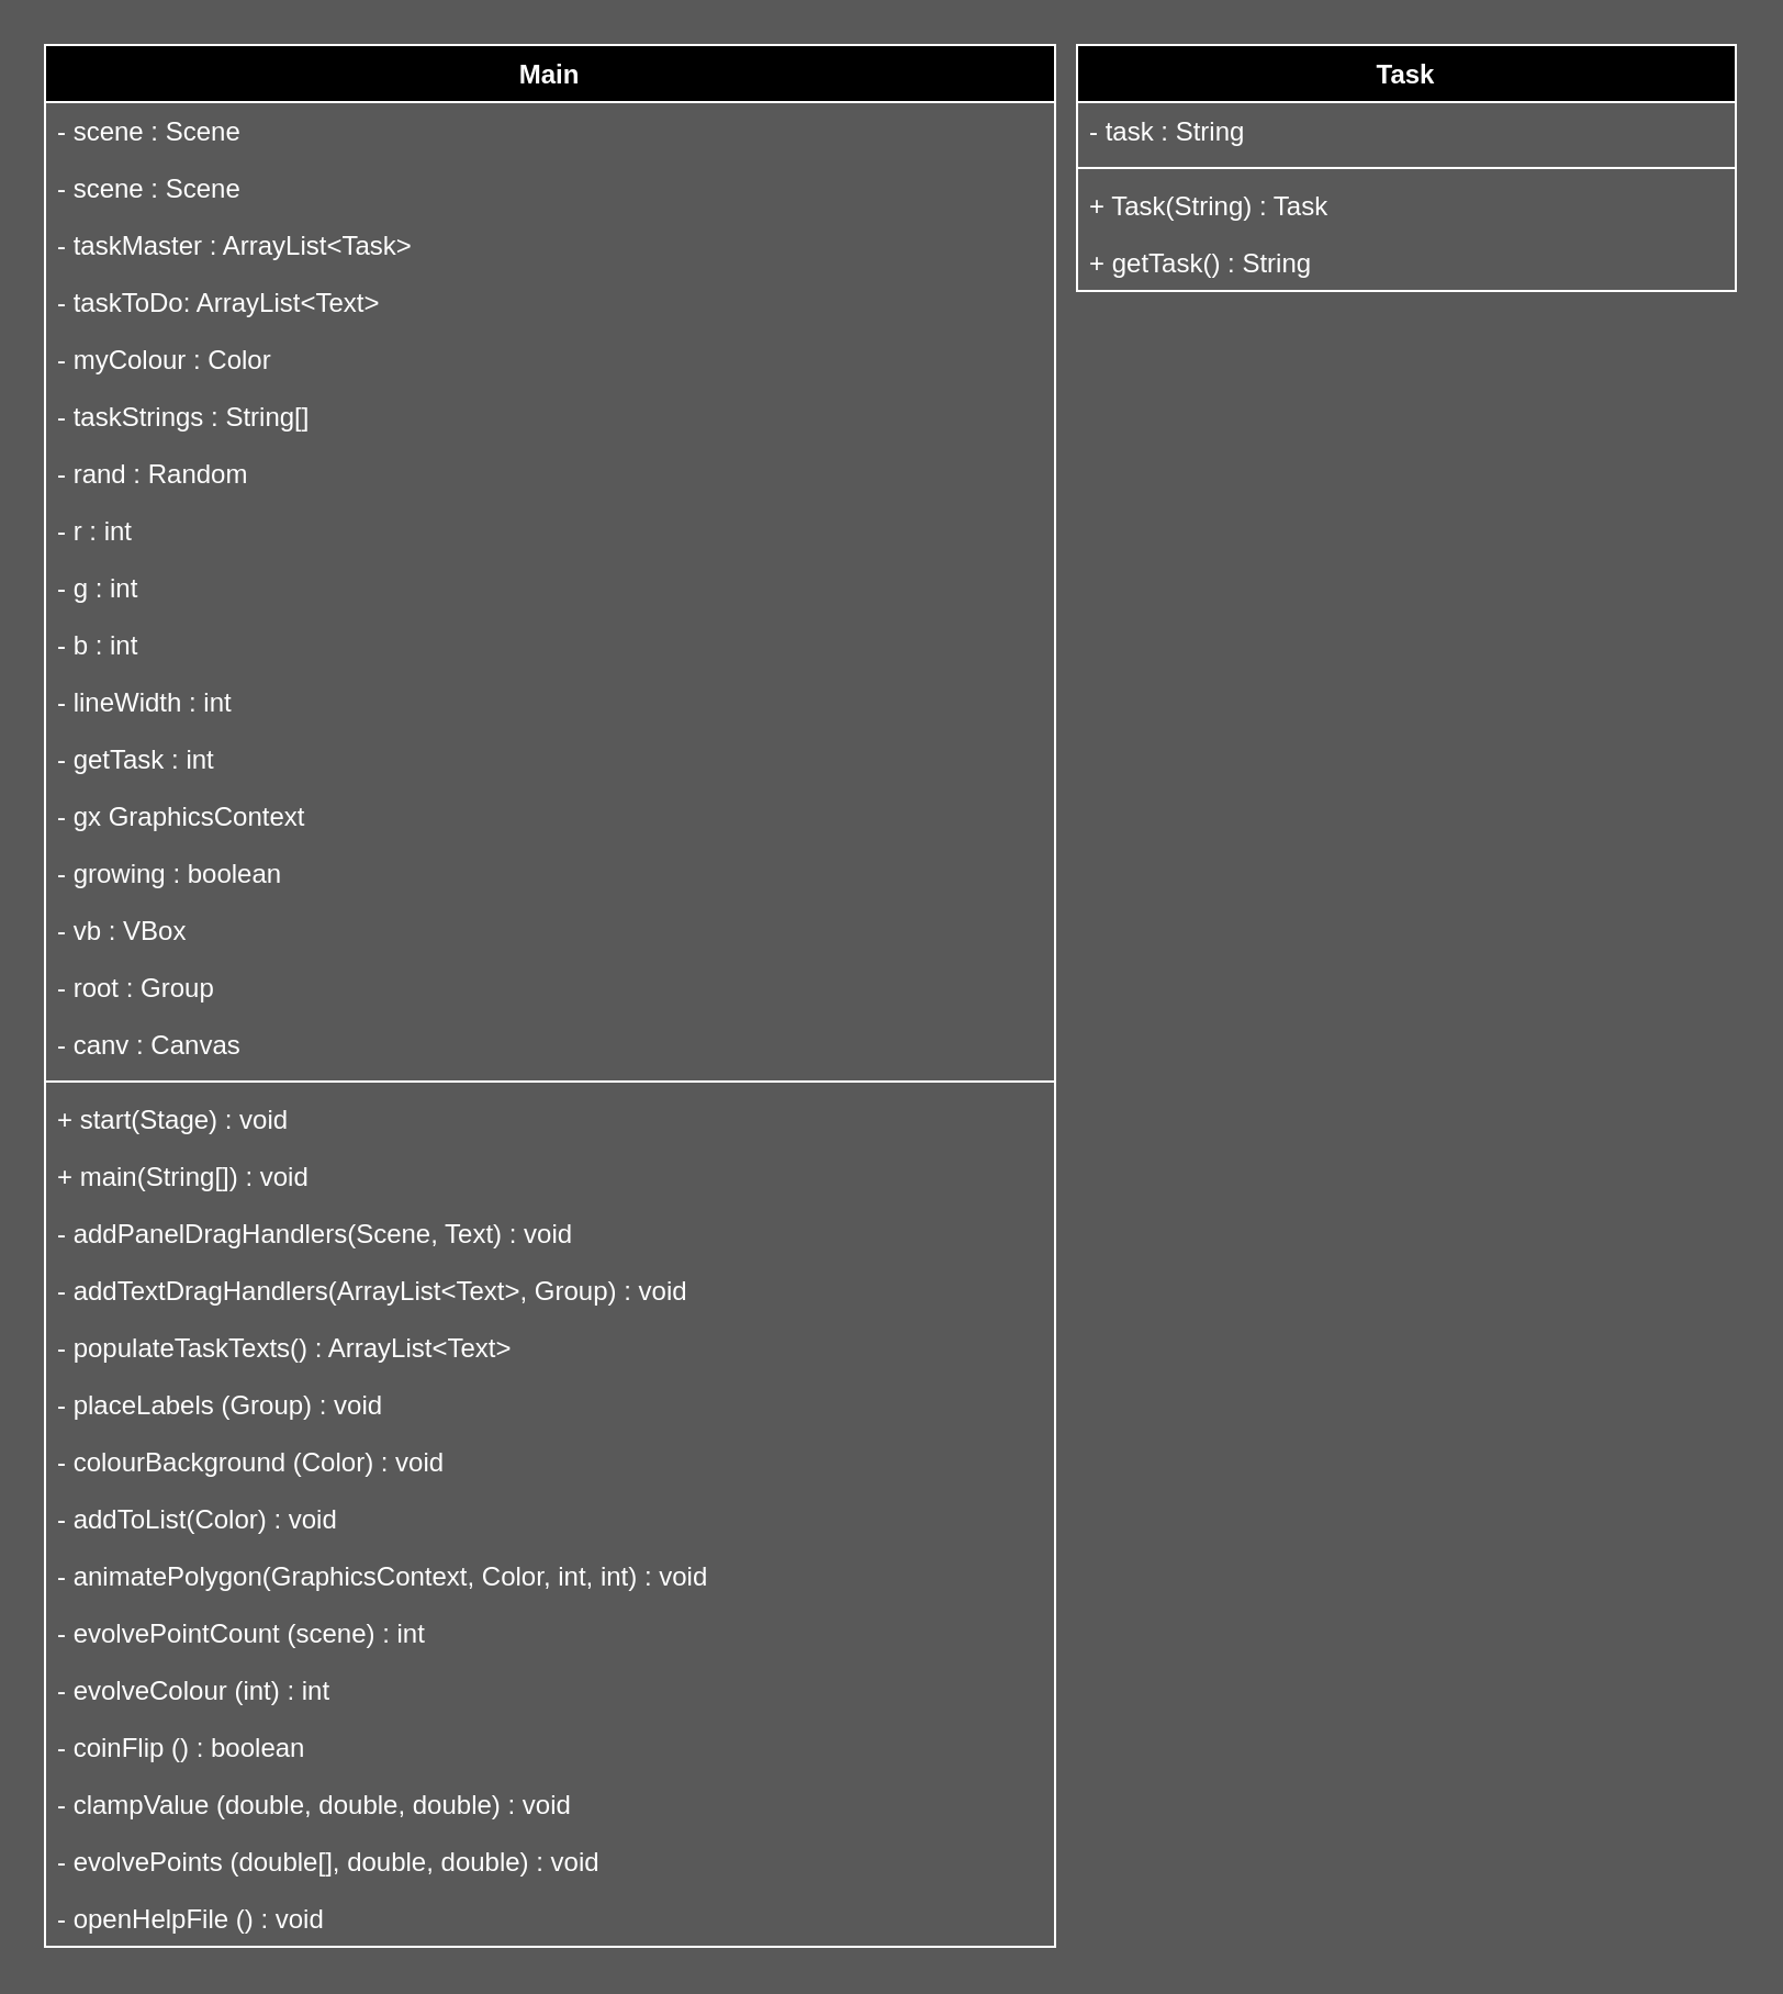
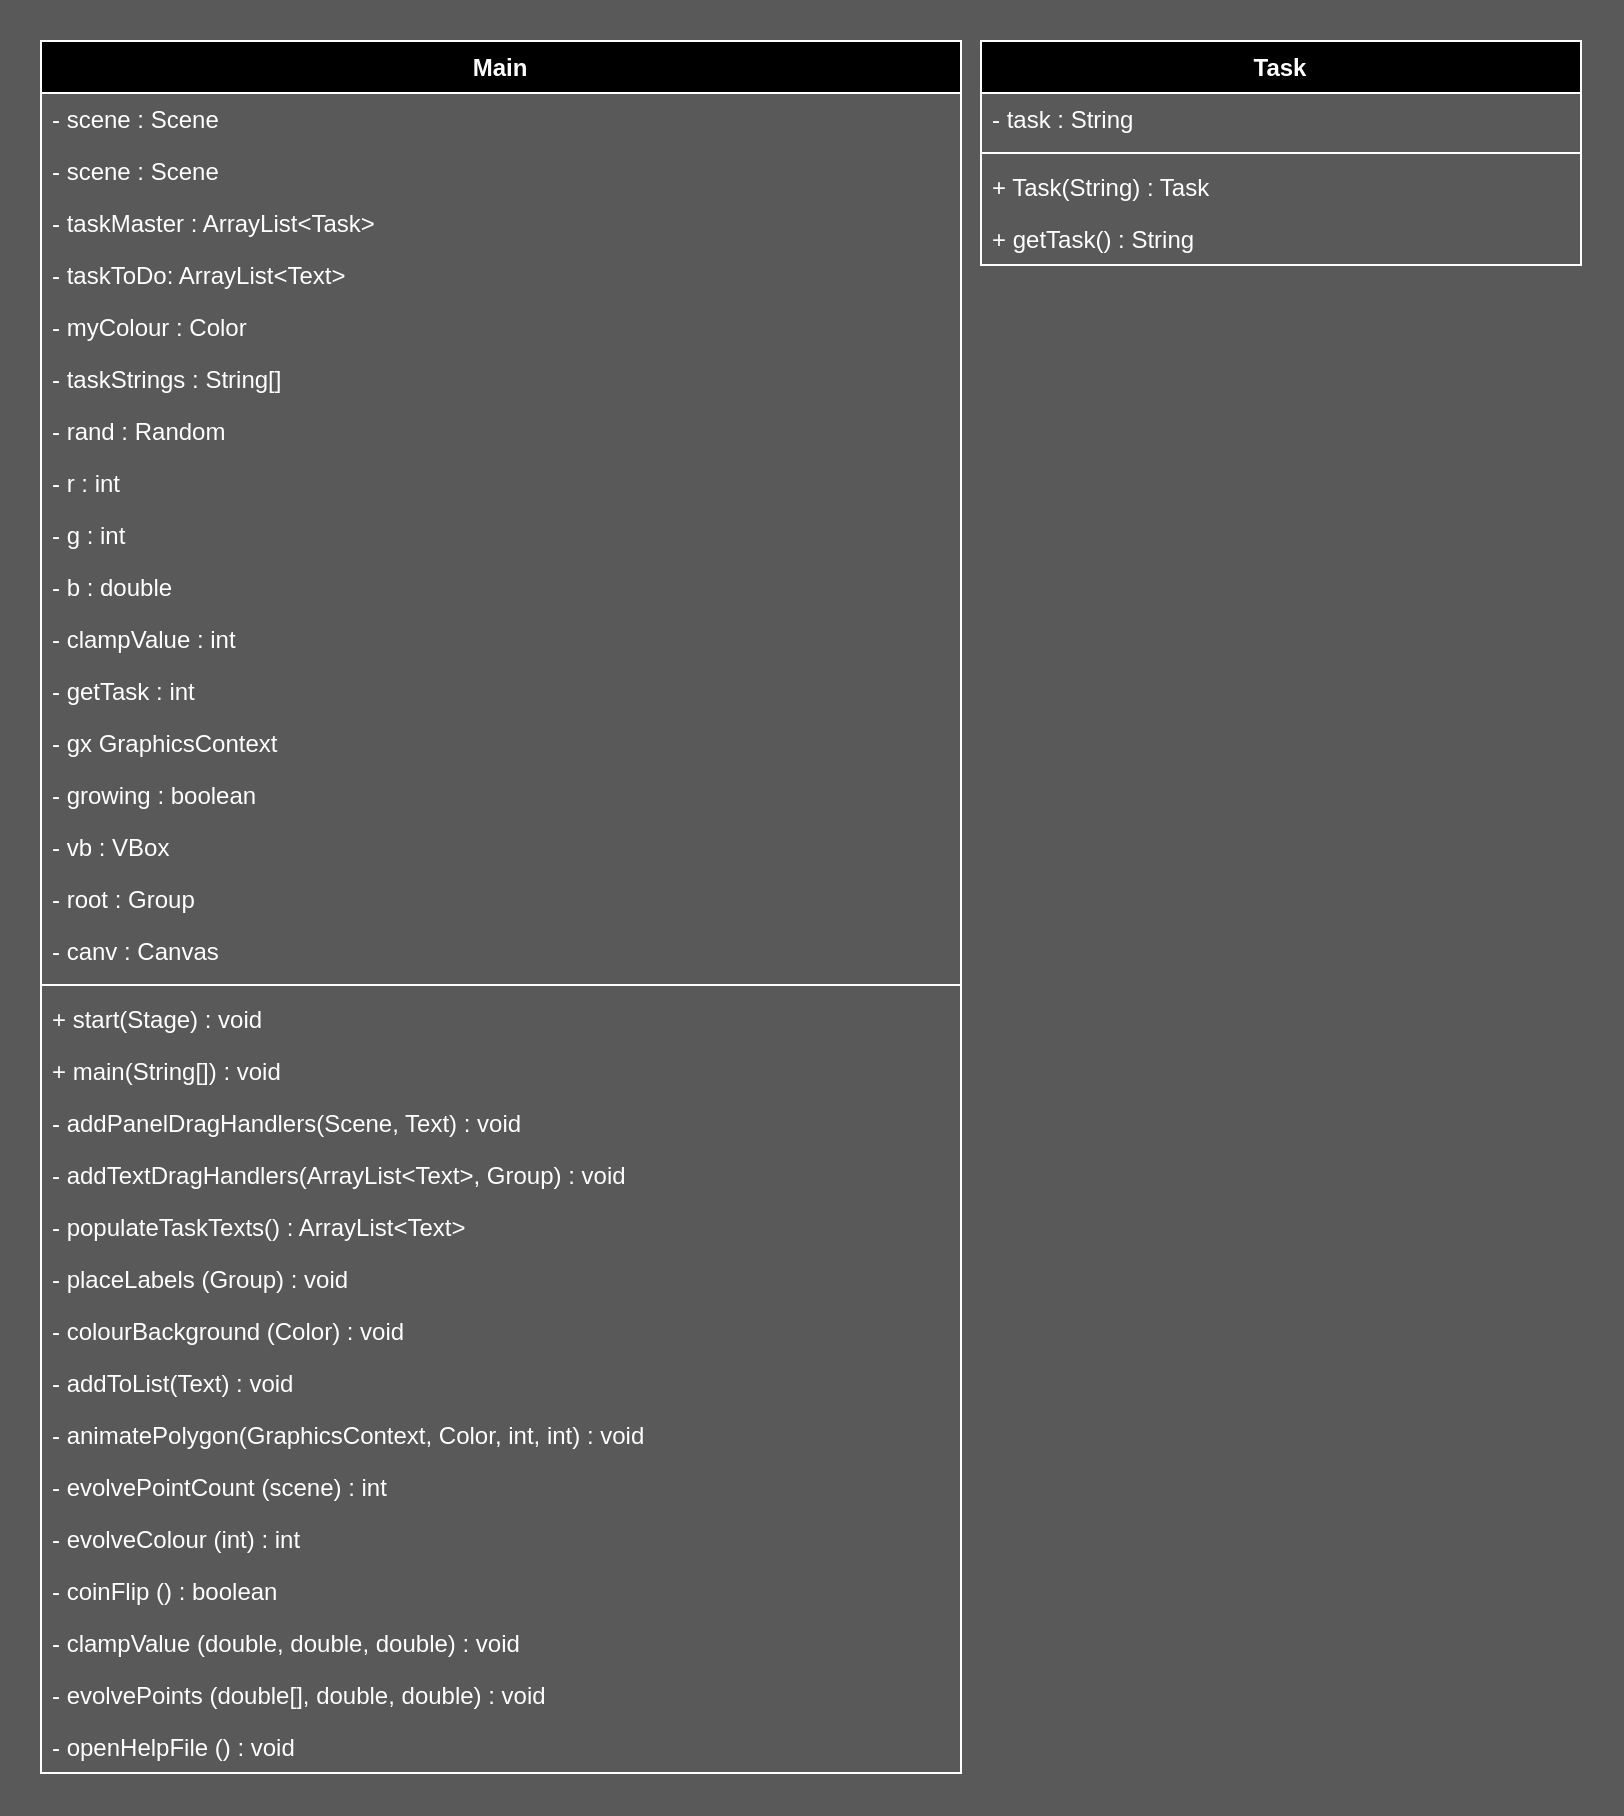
  <mxCell id="0" />
  <mxCell id="1" parent="0" />
  <mxCell id="2" value="Main" style="swimlane;fontStyle=1;align=center;verticalAlign=top;childLayout=stackLayout;horizontal=1;startSize=26;horizontalStack=0;resizeParent=1;resizeParentMax=0;resizeLast=0;collapsible=1;marginBottom=0;strokeColor=#FFFFFF;fontColor=#FFFFFF;fillColor=#000000;" parent="1" vertex="1"><mxGeometry x="20" y="20" width="460" height="866" as="geometry" /></mxCell>
  <mxCell id="3" value="- scene : Scene" style="text;strokeColor=none;fillColor=none;align=left;verticalAlign=top;spacingLeft=4;spacingRight=4;overflow=hidden;rotatable=0;points=[[0,0.5],[1,0.5]];portConstraint=eastwest;fontColor=#FFFFFF;" vertex="1" parent="2"><mxGeometry y="26" width="460" height="26" as="geometry" /></mxCell>
  <mxCell id="4" value="- scene : Scene" style="text;strokeColor=none;fillColor=none;align=left;verticalAlign=top;spacingLeft=4;spacingRight=4;overflow=hidden;rotatable=0;points=[[0,0.5],[1,0.5]];portConstraint=eastwest;fontColor=#FFFFFF;" parent="2" vertex="1"><mxGeometry y="52" width="460" height="26" as="geometry" /></mxCell>
  <mxCell id="5" value="- taskMaster : ArrayList&lt;Task&gt;" style="text;strokeColor=none;fillColor=none;align=left;verticalAlign=top;spacingLeft=4;spacingRight=4;overflow=hidden;rotatable=0;points=[[0,0.5],[1,0.5]];portConstraint=eastwest;fontColor=#FFFFFF;" parent="2" vertex="1"><mxGeometry y="78" width="460" height="26" as="geometry" /></mxCell>
  <mxCell id="6" value="- taskToDo: ArrayList&lt;Text&gt;" style="text;strokeColor=none;fillColor=none;align=left;verticalAlign=top;spacingLeft=4;spacingRight=4;overflow=hidden;rotatable=0;points=[[0,0.5],[1,0.5]];portConstraint=eastwest;fontColor=#FFFFFF;" vertex="1" parent="2"><mxGeometry y="104" width="460" height="26" as="geometry" /></mxCell>
  <mxCell id="7" value="- myColour : Color" style="text;strokeColor=none;fillColor=none;align=left;verticalAlign=top;spacingLeft=4;spacingRight=4;overflow=hidden;rotatable=0;points=[[0,0.5],[1,0.5]];portConstraint=eastwest;fontColor=#FFFFFF;" vertex="1" parent="2"><mxGeometry y="130" width="460" height="26" as="geometry" /></mxCell>
  <mxCell id="8" value="- taskStrings : String[]" style="text;strokeColor=none;fillColor=none;align=left;verticalAlign=top;spacingLeft=4;spacingRight=4;overflow=hidden;rotatable=0;points=[[0,0.5],[1,0.5]];portConstraint=eastwest;fontColor=#FFFFFF;" vertex="1" parent="2"><mxGeometry y="156" width="460" height="26" as="geometry" /></mxCell>
  <mxCell id="9" value="- rand : Random" style="text;strokeColor=none;fillColor=none;align=left;verticalAlign=top;spacingLeft=4;spacingRight=4;overflow=hidden;rotatable=0;points=[[0,0.5],[1,0.5]];portConstraint=eastwest;fontColor=#FFFFFF;" vertex="1" parent="2"><mxGeometry y="182" width="460" height="26" as="geometry" /></mxCell>
  <mxCell id="10" value="- r : int" style="text;strokeColor=none;fillColor=none;align=left;verticalAlign=top;spacingLeft=4;spacingRight=4;overflow=hidden;rotatable=0;points=[[0,0.5],[1,0.5]];portConstraint=eastwest;fontColor=#FFFFFF;" vertex="1" parent="2"><mxGeometry y="208" width="460" height="26" as="geometry" /></mxCell>
  <mxCell id="11" value="- g : int" style="text;strokeColor=none;fillColor=none;align=left;verticalAlign=top;spacingLeft=4;spacingRight=4;overflow=hidden;rotatable=0;points=[[0,0.5],[1,0.5]];portConstraint=eastwest;fontColor=#FFFFFF;" vertex="1" parent="2"><mxGeometry y="234" width="460" height="26" as="geometry" /></mxCell>
- <mxCell id="12" value="- b : int" style="text;strokeColor=none;fillColor=none;align=left;verticalAlign=top;spacingLeft=4;spacingRight=4;overflow=hidden;rotatable=0;points=[[0,0.5],[1,0.5]];portConstraint=eastwest;fontColor=#FFFFFF;" vertex="1" parent="2"><mxGeometry y="260" width="460" height="26" as="geometry" /></mxCell>
- <mxCell id="13" value="- lineWidth : int" style="text;strokeColor=none;fillColor=none;align=left;verticalAlign=top;spacingLeft=4;spacingRight=4;overflow=hidden;rotatable=0;points=[[0,0.5],[1,0.5]];portConstraint=eastwest;fontColor=#FFFFFF;" vertex="1" parent="2"><mxGeometry y="286" width="460" height="26" as="geometry" /></mxCell>
+ <mxCell id="12" value="- b : double" style="text;strokeColor=none;fillColor=none;align=left;verticalAlign=top;spacingLeft=4;spacingRight=4;overflow=hidden;rotatable=0;points=[[0,0.5],[1,0.5]];portConstraint=eastwest;fontColor=#FFFFFF;" vertex="1" parent="2"><mxGeometry y="260" width="460" height="26" as="geometry" /></mxCell>
+ <mxCell id="13" value="- clampValue : int" style="text;strokeColor=none;fillColor=none;align=left;verticalAlign=top;spacingLeft=4;spacingRight=4;overflow=hidden;rotatable=0;points=[[0,0.5],[1,0.5]];portConstraint=eastwest;fontColor=#FFFFFF;" vertex="1" parent="2"><mxGeometry y="286" width="460" height="26" as="geometry" /></mxCell>
  <mxCell id="14" value="- getTask : int" style="text;strokeColor=none;fillColor=none;align=left;verticalAlign=top;spacingLeft=4;spacingRight=4;overflow=hidden;rotatable=0;points=[[0,0.5],[1,0.5]];portConstraint=eastwest;fontColor=#FFFFFF;" vertex="1" parent="2"><mxGeometry y="312" width="460" height="26" as="geometry" /></mxCell>
  <mxCell id="15" value="- gx GraphicsContext" style="text;strokeColor=none;fillColor=none;align=left;verticalAlign=top;spacingLeft=4;spacingRight=4;overflow=hidden;rotatable=0;points=[[0,0.5],[1,0.5]];portConstraint=eastwest;fontColor=#FFFFFF;" vertex="1" parent="2"><mxGeometry y="338" width="460" height="26" as="geometry" /></mxCell>
  <mxCell id="16" value="- growing : boolean" style="text;strokeColor=none;fillColor=none;align=left;verticalAlign=top;spacingLeft=4;spacingRight=4;overflow=hidden;rotatable=0;points=[[0,0.5],[1,0.5]];portConstraint=eastwest;fontColor=#FFFFFF;" vertex="1" parent="2"><mxGeometry y="364" width="460" height="26" as="geometry" /></mxCell>
  <mxCell id="17" value="- vb : VBox" style="text;strokeColor=none;fillColor=none;align=left;verticalAlign=top;spacingLeft=4;spacingRight=4;overflow=hidden;rotatable=0;points=[[0,0.5],[1,0.5]];portConstraint=eastwest;fontColor=#FFFFFF;" vertex="1" parent="2"><mxGeometry y="390" width="460" height="26" as="geometry" /></mxCell>
  <mxCell id="18" value="- root : Group" style="text;strokeColor=none;fillColor=none;align=left;verticalAlign=top;spacingLeft=4;spacingRight=4;overflow=hidden;rotatable=0;points=[[0,0.5],[1,0.5]];portConstraint=eastwest;fontColor=#FFFFFF;" vertex="1" parent="2"><mxGeometry y="416" width="460" height="26" as="geometry" /></mxCell>
  <mxCell id="19" value="- canv : Canvas" style="text;strokeColor=none;fillColor=none;align=left;verticalAlign=top;spacingLeft=4;spacingRight=4;overflow=hidden;rotatable=0;points=[[0,0.5],[1,0.5]];portConstraint=eastwest;fontColor=#FFFFFF;" vertex="1" parent="2"><mxGeometry y="442" width="460" height="26" as="geometry" /></mxCell>
  <mxCell id="20" value="" style="line;strokeWidth=1;fillColor=none;align=left;verticalAlign=middle;spacingTop=-1;spacingLeft=3;spacingRight=3;rotatable=0;labelPosition=right;points=[];portConstraint=eastwest;strokeColor=#FFFFFF;" parent="2" vertex="1"><mxGeometry y="468" width="460" height="8" as="geometry" /></mxCell>
  <mxCell id="21" value="+ start(Stage) : void" style="text;strokeColor=none;fillColor=none;align=left;verticalAlign=top;spacingLeft=4;spacingRight=4;overflow=hidden;rotatable=0;points=[[0,0.5],[1,0.5]];portConstraint=eastwest;fontColor=#FFFFFF;" vertex="1" parent="2"><mxGeometry y="476" width="460" height="26" as="geometry" /></mxCell>
  <mxCell id="22" value="+ main(String[]) : void" style="text;strokeColor=none;fillColor=none;align=left;verticalAlign=top;spacingLeft=4;spacingRight=4;overflow=hidden;rotatable=0;points=[[0,0.5],[1,0.5]];portConstraint=eastwest;fontColor=#FFFFFF;" vertex="1" parent="2"><mxGeometry y="502" width="460" height="26" as="geometry" /></mxCell>
  <mxCell id="23" value="- addPanelDragHandlers(Scene, Text) : void" style="text;strokeColor=none;fillColor=none;align=left;verticalAlign=top;spacingLeft=4;spacingRight=4;overflow=hidden;rotatable=0;points=[[0,0.5],[1,0.5]];portConstraint=eastwest;fontColor=#FFFFFF;" vertex="1" parent="2"><mxGeometry y="528" width="460" height="26" as="geometry" /></mxCell>
  <mxCell id="24" value="- addTextDragHandlers(ArrayList&lt;Text&gt;, Group) : void" style="text;strokeColor=none;fillColor=none;align=left;verticalAlign=top;spacingLeft=4;spacingRight=4;overflow=hidden;rotatable=0;points=[[0,0.5],[1,0.5]];portConstraint=eastwest;fontColor=#FFFFFF;" vertex="1" parent="2"><mxGeometry y="554" width="460" height="26" as="geometry" /></mxCell>
  <mxCell id="25" value="- populateTaskTexts() : ArrayList&lt;Text&gt;" style="text;strokeColor=none;fillColor=none;align=left;verticalAlign=top;spacingLeft=4;spacingRight=4;overflow=hidden;rotatable=0;points=[[0,0.5],[1,0.5]];portConstraint=eastwest;fontColor=#FFFFFF;" vertex="1" parent="2"><mxGeometry y="580" width="460" height="26" as="geometry" /></mxCell>
  <mxCell id="26" value="- placeLabels (Group) : void" style="text;strokeColor=none;fillColor=none;align=left;verticalAlign=top;spacingLeft=4;spacingRight=4;overflow=hidden;rotatable=0;points=[[0,0.5],[1,0.5]];portConstraint=eastwest;fontColor=#FFFFFF;" vertex="1" parent="2"><mxGeometry y="606" width="460" height="26" as="geometry" /></mxCell>
  <mxCell id="27" value="- colourBackground (Color) : void" style="text;strokeColor=none;fillColor=none;align=left;verticalAlign=top;spacingLeft=4;spacingRight=4;overflow=hidden;rotatable=0;points=[[0,0.5],[1,0.5]];portConstraint=eastwest;fontColor=#FFFFFF;" vertex="1" parent="2"><mxGeometry y="632" width="460" height="26" as="geometry" /></mxCell>
- <mxCell id="28" value="- addToList(Color) : void" style="text;strokeColor=none;fillColor=none;align=left;verticalAlign=top;spacingLeft=4;spacingRight=4;overflow=hidden;rotatable=0;points=[[0,0.5],[1,0.5]];portConstraint=eastwest;fontColor=#FFFFFF;" vertex="1" parent="2"><mxGeometry y="658" width="460" height="26" as="geometry" /></mxCell>
+ <mxCell id="28" value="- addToList(Text) : void" style="text;strokeColor=none;fillColor=none;align=left;verticalAlign=top;spacingLeft=4;spacingRight=4;overflow=hidden;rotatable=0;points=[[0,0.5],[1,0.5]];portConstraint=eastwest;fontColor=#FFFFFF;" vertex="1" parent="2"><mxGeometry y="658" width="460" height="26" as="geometry" /></mxCell>
  <mxCell id="29" value="- animatePolygon(GraphicsContext, Color, int, int) : void" style="text;strokeColor=none;fillColor=none;align=left;verticalAlign=top;spacingLeft=4;spacingRight=4;overflow=hidden;rotatable=0;points=[[0,0.5],[1,0.5]];portConstraint=eastwest;fontColor=#FFFFFF;" vertex="1" parent="2"><mxGeometry y="684" width="460" height="26" as="geometry" /></mxCell>
  <mxCell id="30" value="- evolvePointCount (scene) : int" style="text;strokeColor=none;fillColor=none;align=left;verticalAlign=top;spacingLeft=4;spacingRight=4;overflow=hidden;rotatable=0;points=[[0,0.5],[1,0.5]];portConstraint=eastwest;fontColor=#FFFFFF;" vertex="1" parent="2"><mxGeometry y="710" width="460" height="26" as="geometry" /></mxCell>
  <mxCell id="31" value="- evolveColour (int) : int" style="text;strokeColor=none;fillColor=none;align=left;verticalAlign=top;spacingLeft=4;spacingRight=4;overflow=hidden;rotatable=0;points=[[0,0.5],[1,0.5]];portConstraint=eastwest;fontColor=#FFFFFF;" vertex="1" parent="2"><mxGeometry y="736" width="460" height="26" as="geometry" /></mxCell>
  <mxCell id="32" value="- coinFlip () : boolean" style="text;strokeColor=none;fillColor=none;align=left;verticalAlign=top;spacingLeft=4;spacingRight=4;overflow=hidden;rotatable=0;points=[[0,0.5],[1,0.5]];portConstraint=eastwest;fontColor=#FFFFFF;" vertex="1" parent="2"><mxGeometry y="762" width="460" height="26" as="geometry" /></mxCell>
  <mxCell id="33" value="- clampValue (double, double, double) : void" style="text;strokeColor=none;fillColor=none;align=left;verticalAlign=top;spacingLeft=4;spacingRight=4;overflow=hidden;rotatable=0;points=[[0,0.5],[1,0.5]];portConstraint=eastwest;fontColor=#FFFFFF;" vertex="1" parent="2"><mxGeometry y="788" width="460" height="26" as="geometry" /></mxCell>
  <mxCell id="34" value="- evolvePoints (double[], double, double) : void" style="text;strokeColor=none;fillColor=none;align=left;verticalAlign=top;spacingLeft=4;spacingRight=4;overflow=hidden;rotatable=0;points=[[0,0.5],[1,0.5]];portConstraint=eastwest;fontColor=#FFFFFF;" vertex="1" parent="2"><mxGeometry y="814" width="460" height="26" as="geometry" /></mxCell>
  <mxCell id="35" value="- openHelpFile () : void" style="text;strokeColor=none;fillColor=none;align=left;verticalAlign=top;spacingLeft=4;spacingRight=4;overflow=hidden;rotatable=0;points=[[0,0.5],[1,0.5]];portConstraint=eastwest;fontColor=#FFFFFF;" vertex="1" parent="2"><mxGeometry y="840" width="460" height="26" as="geometry" /></mxCell>
  <mxCell id="36" value="Task" style="swimlane;fontStyle=1;align=center;verticalAlign=top;childLayout=stackLayout;horizontal=1;startSize=26;horizontalStack=0;resizeParent=1;resizeParentMax=0;resizeLast=0;collapsible=1;marginBottom=0;strokeColor=#FFFFFF;fontColor=#FFFFFF;fillColor=#000000;" vertex="1" parent="1"><mxGeometry x="490" y="20" width="300" height="112" as="geometry" /></mxCell>
  <mxCell id="37" value="- task : String" style="text;strokeColor=none;fillColor=none;align=left;verticalAlign=top;spacingLeft=4;spacingRight=4;overflow=hidden;rotatable=0;points=[[0,0.5],[1,0.5]];portConstraint=eastwest;fontColor=#FFFFFF;" vertex="1" parent="36"><mxGeometry y="26" width="300" height="26" as="geometry" /></mxCell>
  <mxCell id="38" value="" style="line;strokeWidth=1;fillColor=none;align=left;verticalAlign=middle;spacingTop=-1;spacingLeft=3;spacingRight=3;rotatable=0;labelPosition=right;points=[];portConstraint=eastwest;strokeColor=#FFFFFF;" vertex="1" parent="36"><mxGeometry y="52" width="300" height="8" as="geometry" /></mxCell>
  <mxCell id="39" value="+ Task(String) : Task" style="text;strokeColor=none;fillColor=none;align=left;verticalAlign=top;spacingLeft=4;spacingRight=4;overflow=hidden;rotatable=0;points=[[0,0.5],[1,0.5]];portConstraint=eastwest;fontColor=#FFFFFF;" vertex="1" parent="36"><mxGeometry y="60" width="300" height="26" as="geometry" /></mxCell>
  <mxCell id="40" value="+ getTask() : String" style="text;strokeColor=none;fillColor=none;align=left;verticalAlign=top;spacingLeft=4;spacingRight=4;overflow=hidden;rotatable=0;points=[[0,0.5],[1,0.5]];portConstraint=eastwest;fontColor=#FFFFFF;" vertex="1" parent="36"><mxGeometry y="86" width="300" height="26" as="geometry" /></mxCell>
